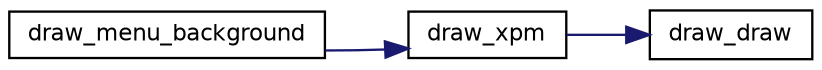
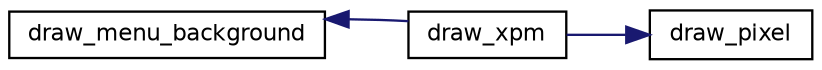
  digraph {
    rankdir=LR
    node [color=black fillcolor=white fontname=Helvetica fontsize=10 shape=record style=filled]
    edge [color=midnightblue fontname=Helvetica fontsize=10 labelfontname=Helvetica labelfontsize=10 style=solid]
    n1 [height=0.2 label=draw_menu_background width=0.4]
    n2 [height=0.2 label=draw_xpm width=0.4]
-   n3 [height=0.2 label=draw_draw width=0.4]
-   n1 -> n2
+   n3 [height=0.2 label=draw_pixel width=0.4]
+   n2 -> n1
    n2 -> n3
  }
